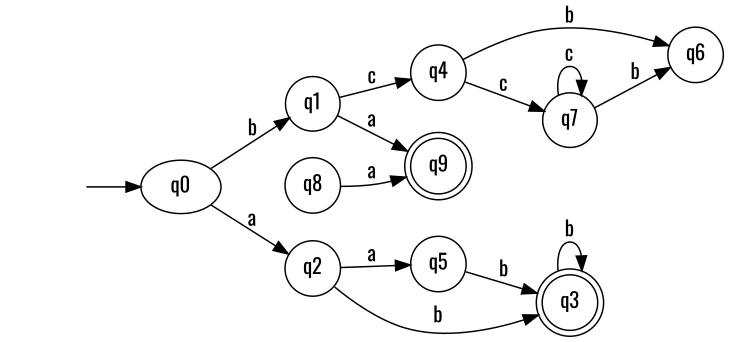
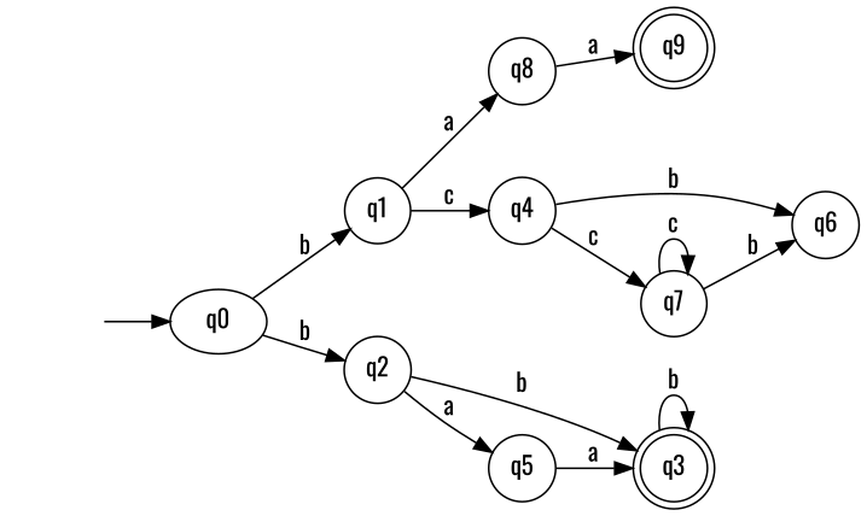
  digraph {
    fontname=Oswald
    rankdir=LR
    node [fontname=Oswald shape=circle]
    edge [fontname=Oswald]
    "" [shape=plaintext]
    q0 [shape=""]
    n3 [label=q1]
    n4 [label=q2]
    n5 [label=q3 shape=doublecircle]
    n6 [label=q6]
    n7 [label=q9 shape=doublecircle]
    n8 [label=q8]
    n9 [label=q4]
    n10 [label=q7]
    n11 [label=q5]
    "" -> q0
    q0 -> n3 [label=b]
-   q0 -> n4 [label=a]
-   n3 -> n7 [label=a]
+   q0 -> n4 [label=b]
+   n3 -> n8 [label=a]
    n3 -> n9 [label=c]
    n4 -> n5 [label=b]
    n4 -> n11 [label=a]
    n5 -> n5 [label=b]
    n8 -> n7 [label=a]
    n9 -> n6 [label=b]
    n9 -> n10 [label=c]
    n10 -> n6 [label=b]
    n10 -> n10 [label=c]
-   n11 -> n5 [label=b]
+   n11 -> n5 [label=a]
  }
